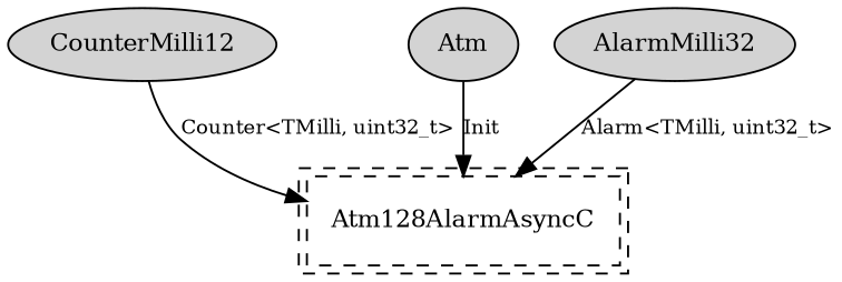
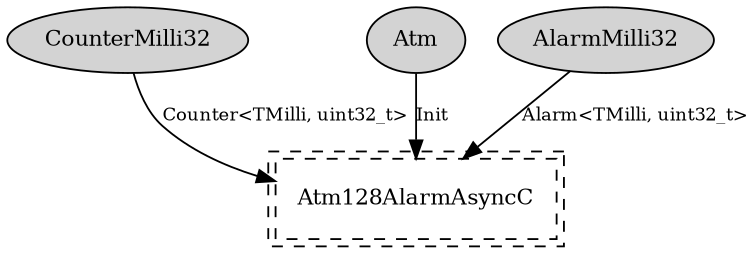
  digraph {
    node [fontsize=12 shape=ellipse style=filled]
    edge [fontsize=10]
-   n1 [label=CounterMilli12]
+   n1 [label=CounterMilli32]
    n2 [label=Atm128AlarmAsyncC peripheries=2 shape=box style=dashed]
    n3 [label=Atm]
    n4 [label=AlarmMilli32]
    n1 -> n2 [label="Counter<TMilli, uint32_t>"]
    n3 -> n2 [label=Init]
    n4 -> n2 [label="Alarm<TMilli, uint32_t>"]
  }
